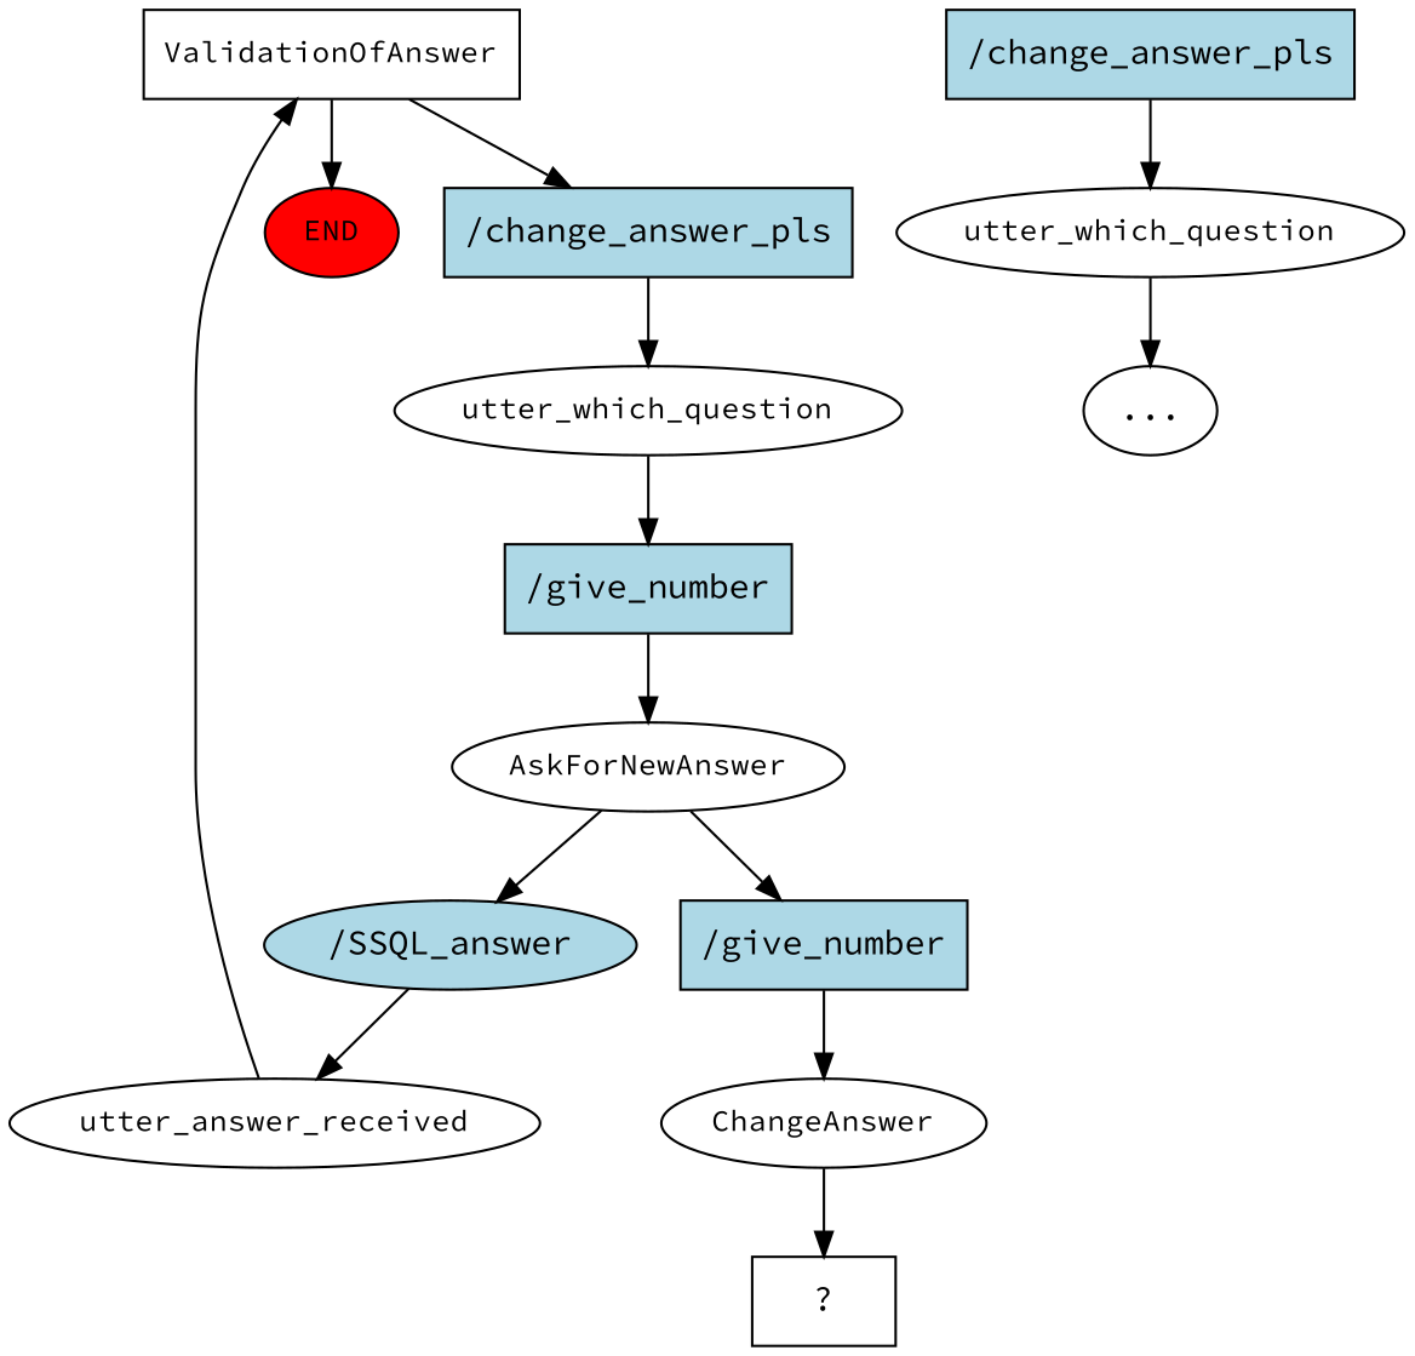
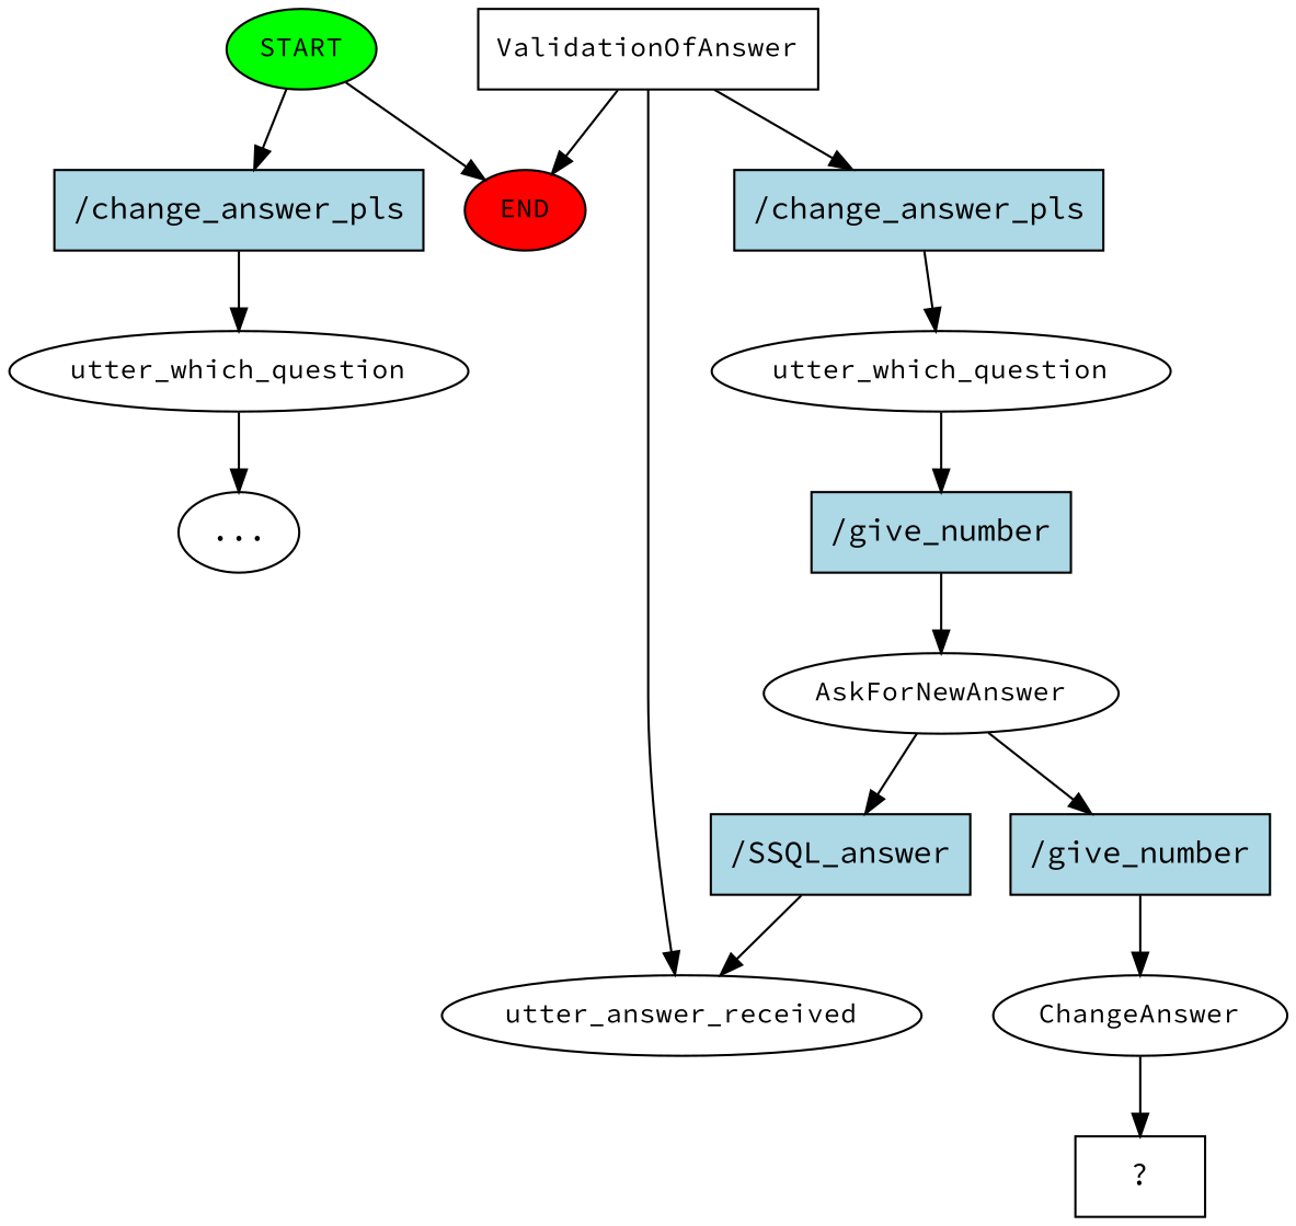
  digraph {
    fontname="Source Code Pro"
    node [fontname="Source Code Pro" fontsize=12]
    edge [fontname="Source Code Pro"]
+   n1 [fillcolor=green label=START style=filled]
    n2 [fillcolor=red label=END style=filled]
    n3 [fillcolor=lightblue label="/change_answer_pls" shape=rect style=filled fontsize=""]
-   n4 [fillcolor=lightblue label="/SSQL_answer" shape=ellipse style=filled fontsize=""]
+   n4 [fillcolor=lightblue label="/SSQL_answer" shape=rect style=filled fontsize=""]
    n5 [label=utter_answer_received]
    n6 [label=utter_which_question]
    n7 [label=ValidationOfAnswer shape=box]
    n8 [fillcolor=lightblue label="/change_answer_pls" shape=rect style=filled fontsize=""]
    n9 [label=utter_which_question]
    n10 [label="..." fontsize=""]
    n11 [fillcolor=lightblue label="/give_number" shape=rect style=filled fontsize=""]
    n12 [label=AskForNewAnswer]
    n13 [fillcolor=lightblue label="/give_number" shape=rect style=filled fontsize=""]
    n14 [label=ChangeAnswer]
    n15 [label="  ?  " shape=rect fontsize=""]
+   n1 -> n2
+   n1 -> n3
    n3 -> n6
    n4 -> n5
-   n5 -> n7
+   n7 -> n5
    n6 -> n10
    n7 -> n2
    n7 -> n8
    n8 -> n9
    n9 -> n11
    n11 -> n12
    n12 -> n4
    n12 -> n13
    n13 -> n14
    n14 -> n15
  }
